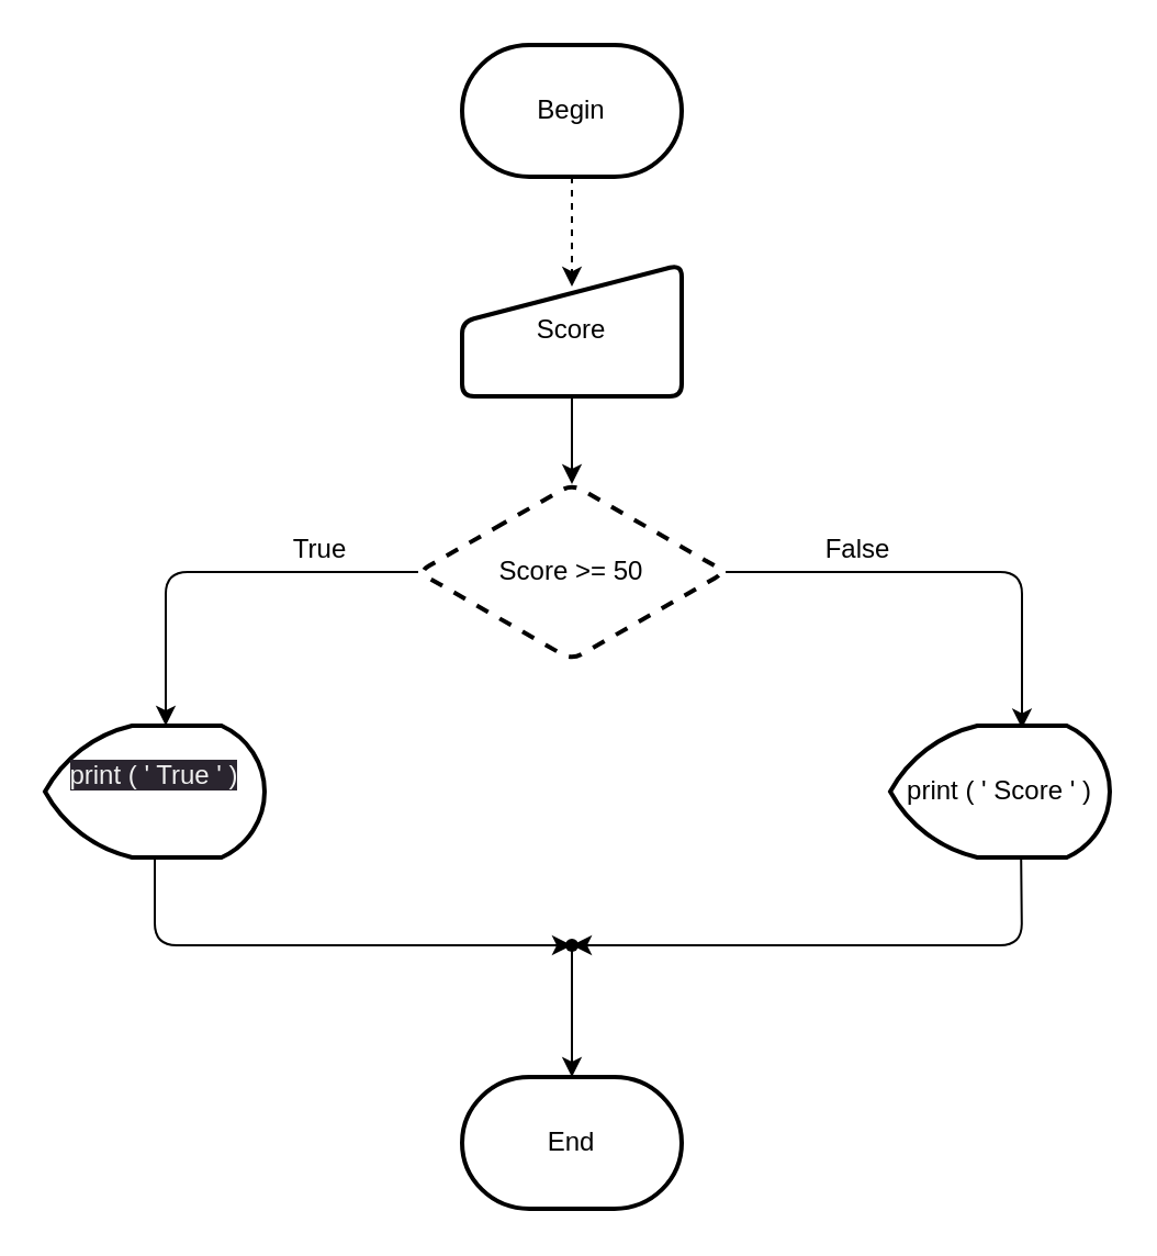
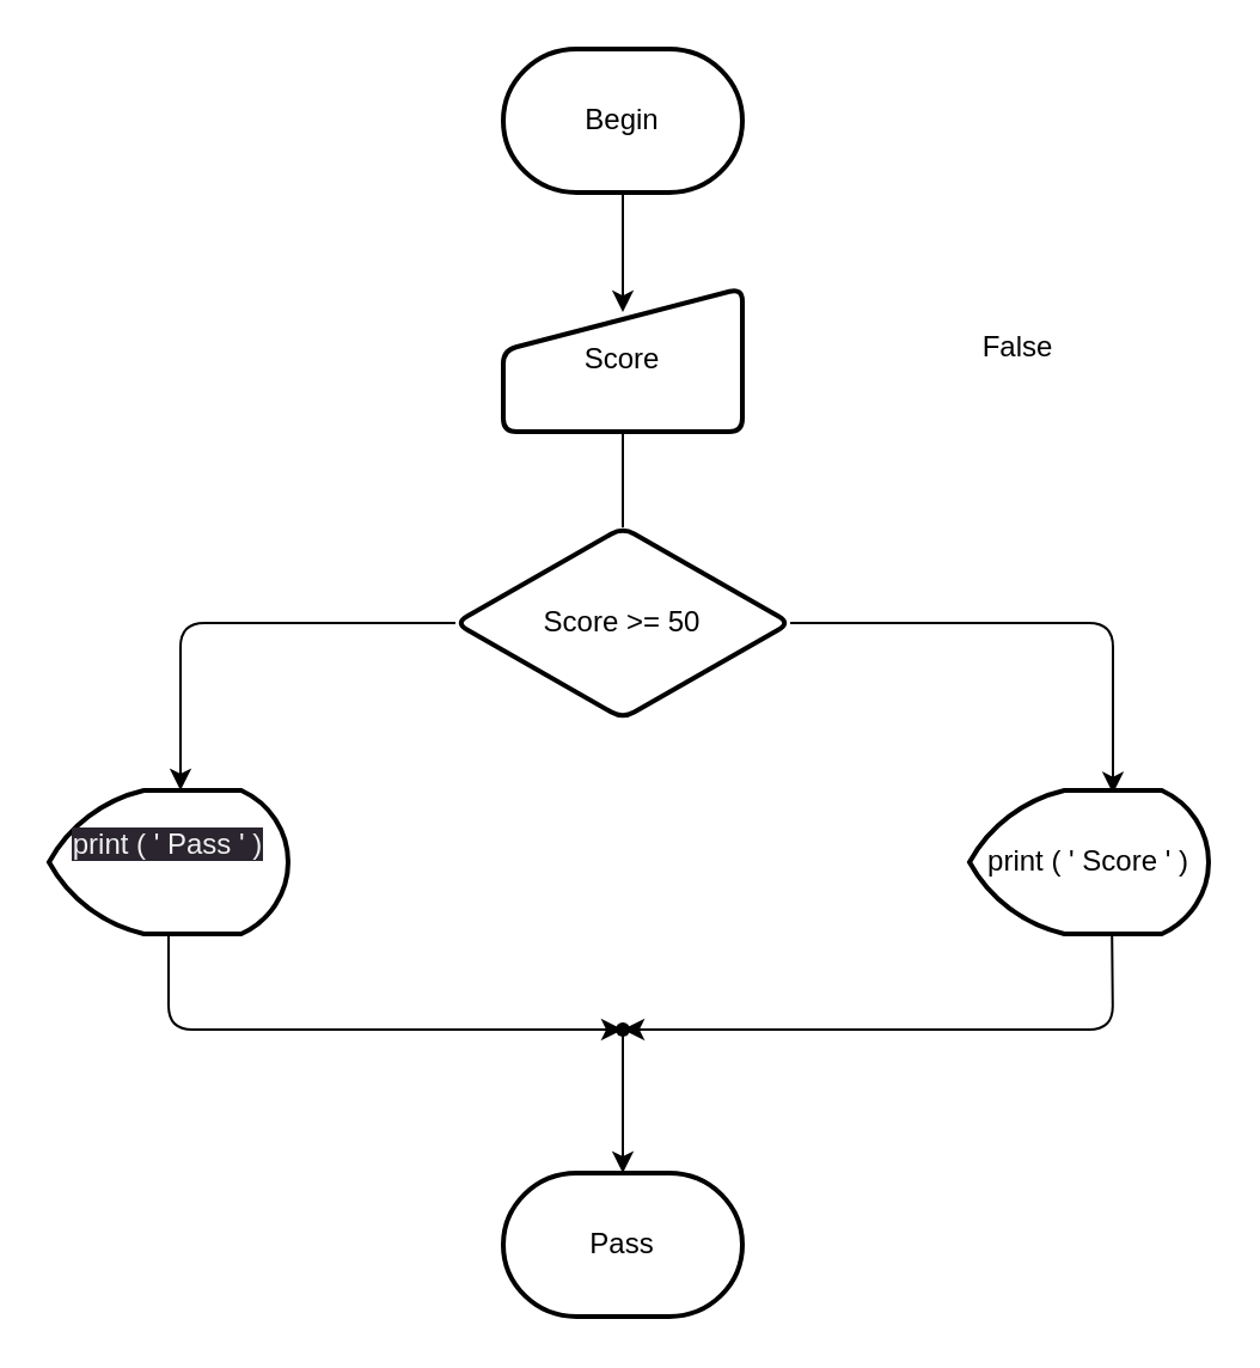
  <mxCell id="0" />
  <mxCell id="1" parent="0" />
- <mxCell id="2" value="" style="edgeStyle=none;html=1;entryX=0.5;entryY=0.167;entryDx=0;entryDy=0;entryPerimeter=0;dashed=1;" edge="1" parent="1" source="3" target="5"><mxGeometry relative="1" as="geometry" /></mxCell>
+ <mxCell id="2" value="" style="edgeStyle=none;html=1;entryX=0.5;entryY=0.167;entryDx=0;entryDy=0;entryPerimeter=0;" edge="1" parent="1" source="3" target="5"><mxGeometry relative="1" as="geometry" /></mxCell>
  <mxCell id="3" value="Begin" style="strokeWidth=2;html=1;shape=mxgraph.flowchart.terminator;whiteSpace=wrap;" vertex="1" parent="1"><mxGeometry x="210" y="20" width="100" height="60" as="geometry" /></mxCell>
- <mxCell id="4" value="" style="edgeStyle=none;html=1;" edge="1" parent="1" source="5" target="8"><mxGeometry relative="1" as="geometry" /></mxCell>
+ <mxCell id="4" value="" style="edgeStyle=none;html=1;endArrow=none;" edge="1" parent="1" source="5" target="8"><mxGeometry relative="1" as="geometry" /></mxCell>
  <mxCell id="5" value="Score" style="html=1;strokeWidth=2;shape=manualInput;whiteSpace=wrap;rounded=1;size=26;arcSize=11;" vertex="1" parent="1"><mxGeometry x="210" y="120" width="100" height="60" as="geometry" /></mxCell>
  <mxCell id="6" style="edgeStyle=none;html=1;entryX=0;entryY=0;entryDx=50;entryDy=0;entryPerimeter=0;" edge="1" parent="1" source="8"><mxGeometry relative="1" as="geometry"><mxPoint x="75" y="330" as="targetPoint" /><Array as="points"><mxPoint x="75" y="260" /></Array></mxGeometry></mxCell>
  <mxCell id="7" value="" style="edgeStyle=none;html=1;entryX=0.6;entryY=0.026;entryDx=0;entryDy=0;entryPerimeter=0;" edge="1" parent="1" source="8"><mxGeometry relative="1" as="geometry"><mxPoint x="465" y="331.3" as="targetPoint" /><Array as="points"><mxPoint x="465" y="260" /></Array></mxGeometry></mxCell>
- <mxCell id="8" value="Score &amp;gt;= 50" style="rhombus;whiteSpace=wrap;html=1;strokeWidth=2;rounded=1;arcSize=11;dashed=1;" vertex="1" parent="1"><mxGeometry x="190" y="220" width="140" height="80" as="geometry" /></mxCell>
+ <mxCell id="8" value="Score &amp;gt;= 50" style="rhombus;whiteSpace=wrap;html=1;strokeWidth=2;rounded=1;arcSize=11;" vertex="1" parent="1"><mxGeometry x="190" y="220" width="140" height="80" as="geometry" /></mxCell>
  <mxCell id="9" style="edgeStyle=none;html=1;entryX=0.39;entryY=0.49;entryDx=0;entryDy=0;entryPerimeter=0;startArrow=none;exitX=0.5;exitY=1;exitDx=0;exitDy=0;exitPerimeter=0;" edge="1" parent="1" source="17" target="13"><mxGeometry relative="1" as="geometry"><mxPoint x="255" y="430" as="targetPoint" /><mxPoint x="75" y="380" as="sourcePoint" /><Array as="points"><mxPoint x="70" y="430" /></Array></mxGeometry></mxCell>
  <mxCell id="10" value="" style="edgeStyle=none;html=1;exitX=0.596;exitY=1.005;exitDx=0;exitDy=0;exitPerimeter=0;entryX=0.39;entryY=0.51;entryDx=0;entryDy=0;entryPerimeter=0;" edge="1" parent="1" source="18" target="13"><mxGeometry relative="1" as="geometry"><mxPoint x="465" y="381" as="sourcePoint" /><mxPoint x="265" y="430" as="targetPoint" /><Array as="points"><mxPoint x="465" y="430" /></Array></mxGeometry></mxCell>
- <mxCell id="11" value="End" style="strokeWidth=2;html=1;shape=mxgraph.flowchart.terminator;whiteSpace=wrap;" vertex="1" parent="1"><mxGeometry x="210" y="490" width="100" height="60" as="geometry" /></mxCell>
+ <mxCell id="11" value="Pass" style="strokeWidth=2;html=1;shape=mxgraph.flowchart.terminator;whiteSpace=wrap;" vertex="1" parent="1"><mxGeometry x="210" y="490" width="100" height="60" as="geometry" /></mxCell>
  <mxCell id="12" value="" style="edgeStyle=none;html=1;" edge="1" parent="1" source="13" target="11"><mxGeometry relative="1" as="geometry" /></mxCell>
  <mxCell id="13" value="" style="shape=waypoint;sketch=0;size=6;pointerEvents=1;points=[];fillColor=none;resizable=0;rotatable=0;perimeter=centerPerimeter;snapToPoint=1;" vertex="1" parent="1"><mxGeometry x="250" y="420" width="20" height="20" as="geometry" /></mxCell>
- <mxCell id="14" value="True" style="text;html=1;align=center;verticalAlign=middle;resizable=0;points=[];autosize=1;strokeColor=none;fillColor=none;" vertex="1" parent="1"><mxGeometry x="120" y="235" width="50" height="30" as="geometry" /></mxCell>
- <mxCell id="15" value="False" style="text;html=1;align=center;verticalAlign=middle;resizable=0;points=[];autosize=1;strokeColor=none;fillColor=none;" vertex="1" parent="1"><mxGeometry x="365" y="235" width="50" height="30" as="geometry" /></mxCell>
+ <mxCell id="15" value="False" style="text;html=1;align=center;verticalAlign=middle;resizable=0;points=[];autosize=1;strokeColor=none;fillColor=none;" vertex="1" parent="1"><mxGeometry x="400" y="130" width="50" height="30" as="geometry" /></mxCell>
  <mxCell id="16" value="" style="edgeStyle=none;html=1;entryX=0.39;entryY=0.49;entryDx=0;entryDy=0;entryPerimeter=0;endArrow=none;" edge="1" parent="1" target="17"><mxGeometry relative="1" as="geometry"><mxPoint x="260" y="430" as="targetPoint" /><mxPoint x="75" y="380" as="sourcePoint" /><Array as="points" /></mxGeometry></mxCell>
- <mxCell id="17" value="&#10;&lt;span style=&quot;color: rgb(240, 240, 240); font-family: Helvetica; font-size: 12px; font-style: normal; font-variant-ligatures: normal; font-variant-caps: normal; font-weight: 400; letter-spacing: normal; orphans: 2; text-align: center; text-indent: 0px; text-transform: none; widows: 2; word-spacing: 0px; -webkit-text-stroke-width: 0px; background-color: rgb(42, 37, 47); text-decoration-thickness: initial; text-decoration-style: initial; text-decoration-color: initial; float: none; display: inline !important;&quot;&gt;print ( ' True ' )&lt;/span&gt;&#10;&#10;" style="strokeWidth=2;html=1;shape=mxgraph.flowchart.display;whiteSpace=wrap;" vertex="1" parent="1"><mxGeometry x="20" y="330" width="100" height="60" as="geometry" /></mxCell>
+ <mxCell id="17" value="&#10;&lt;span style=&quot;color: rgb(240, 240, 240); font-family: Helvetica; font-size: 12px; font-style: normal; font-variant-ligatures: normal; font-variant-caps: normal; font-weight: 400; letter-spacing: normal; orphans: 2; text-align: center; text-indent: 0px; text-transform: none; widows: 2; word-spacing: 0px; -webkit-text-stroke-width: 0px; background-color: rgb(42, 37, 47); text-decoration-thickness: initial; text-decoration-style: initial; text-decoration-color: initial; float: none; display: inline !important;&quot;&gt;print ( ' Pass ' )&lt;/span&gt;&#10;&#10;" style="strokeWidth=2;html=1;shape=mxgraph.flowchart.display;whiteSpace=wrap;" vertex="1" parent="1"><mxGeometry x="20" y="330" width="100" height="60" as="geometry" /></mxCell>
  <mxCell id="18" value="print ( ' Score ' )&lt;b&gt;&lt;br&gt;&lt;/b&gt;" style="strokeWidth=2;html=1;shape=mxgraph.flowchart.display;whiteSpace=wrap;" vertex="1" parent="1"><mxGeometry x="405" y="330" width="100" height="60" as="geometry" /></mxCell>
